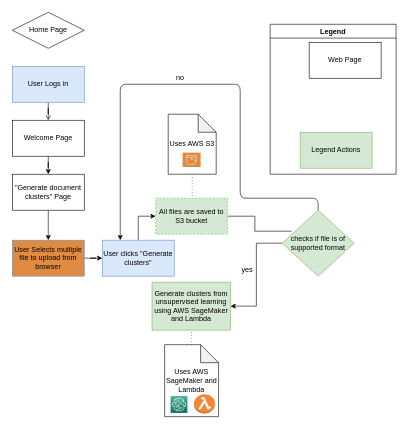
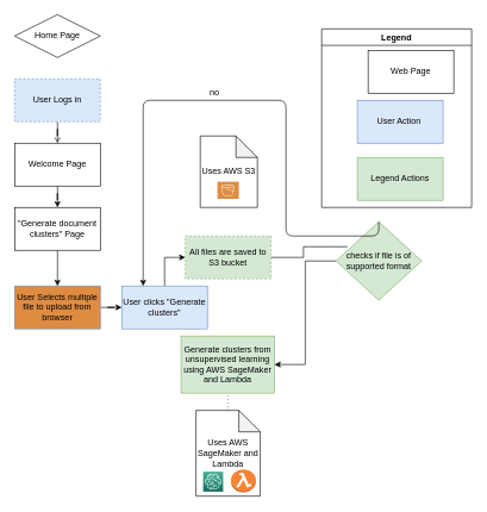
  <mxCell id="0" />
  <mxCell id="1" parent="0" />
  <mxCell id="2" value="Home Page" style="rhombus;whiteSpace=wrap;html=1;" parent="1" vertex="1"><mxGeometry x="20" y="20" width="120" height="60" as="geometry" /></mxCell>
  <mxCell id="3" value="" style="edgeStyle=orthogonalEdgeStyle;rounded=0;orthogonalLoop=1;jettySize=auto;html=1;endArrow=open;" parent="1" source="4" target="6" edge="1"><mxGeometry relative="1" as="geometry" /></mxCell>
- <mxCell id="4" value="User Logs in" style="rounded=0;whiteSpace=wrap;html=1;fillColor=#dae8fc;strokeColor=#6c8ebf;" parent="1" vertex="1"><mxGeometry x="20" y="110" width="120" height="60" as="geometry" /></mxCell>
+ <mxCell id="4" value="User Logs in" style="rounded=0;whiteSpace=wrap;html=1;fillColor=#dae8fc;strokeColor=#6c8ebf;dashed=1;" parent="1" vertex="1"><mxGeometry x="20" y="110" width="120" height="60" as="geometry" /></mxCell>
  <mxCell id="5" value="" style="edgeStyle=orthogonalEdgeStyle;rounded=0;orthogonalLoop=1;jettySize=auto;html=1;endArrow=classic;endFill=1;" parent="1" source="6" target="29" edge="1"><mxGeometry relative="1" as="geometry" /></mxCell>
  <mxCell id="6" value="Welcome Page" style="rounded=0;whiteSpace=wrap;html=1;" parent="1" vertex="1"><mxGeometry x="20" y="200" width="120" height="60" as="geometry" /></mxCell>
  <mxCell id="7" value="" style="edgeStyle=orthogonalEdgeStyle;rounded=0;orthogonalLoop=1;jettySize=auto;html=1;" parent="1" source="8" target="10" edge="1"><mxGeometry relative="1" as="geometry" /></mxCell>
  <mxCell id="8" value="User Selects multiple file to upload from browser" style="rounded=0;whiteSpace=wrap;html=1;fillColor=#df8c42;strokeColor=#6c8ebf;" parent="1" vertex="1"><mxGeometry x="20" y="400" width="120" height="60" as="geometry" /></mxCell>
  <mxCell id="9" style="edgeStyle=orthogonalEdgeStyle;rounded=0;orthogonalLoop=1;jettySize=auto;html=1;entryX=0;entryY=0.5;entryDx=0;entryDy=0;" parent="1" source="10" target="13" edge="1"><mxGeometry relative="1" as="geometry"><Array as="points"><mxPoint x="230" y="360" /></Array></mxGeometry></mxCell>
  <mxCell id="10" value="User clicks &quot;Generate clusters&quot;" style="rounded=0;whiteSpace=wrap;html=1;fillColor=#dae8fc;strokeColor=#6c8ebf;" parent="1" vertex="1"><mxGeometry x="170" y="400" width="120" height="60" as="geometry" /></mxCell>
  <mxCell id="11" value="Generate clusters from unsupervised learning using AWS SageMaker and Lambda" style="rounded=0;whiteSpace=wrap;html=1;fillColor=#d5e8d4;strokeColor=#82b366;" parent="1" vertex="1"><mxGeometry x="253" y="470" width="131" height="80" as="geometry" /></mxCell>
  <mxCell id="12" style="edgeStyle=orthogonalEdgeStyle;rounded=0;orthogonalLoop=1;jettySize=auto;html=1;entryX=0.133;entryY=0.318;entryDx=0;entryDy=0;entryPerimeter=0;endArrow=none;endFill=1;" edge="1" parent="1" source="13" target="25"><mxGeometry relative="1" as="geometry" /></mxCell>
  <mxCell id="13" value="All files are saved to S3 bucket" style="rounded=0;whiteSpace=wrap;html=1;fillColor=#d5e8d4;strokeColor=#82b366;dashed=1;" parent="1" vertex="1"><mxGeometry x="259" y="330" width="120" height="60" as="geometry" /></mxCell>
- <mxCell id="14" value="" style="edgeStyle=orthogonalEdgeStyle;rounded=0;orthogonalLoop=1;jettySize=auto;html=1;dashed=1;dashPattern=1 4;endArrow=none;endFill=0;" parent="1" source="15" target="13" edge="1"><mxGeometry relative="1" as="geometry"><Array as="points"><mxPoint x="319" y="290" /><mxPoint x="319" y="290" /></Array></mxGeometry></mxCell>
  <mxCell id="15" value="Uses AWS S3" style="shape=note;whiteSpace=wrap;html=1;backgroundOutline=1;darkOpacity=0.05;" parent="1" vertex="1"><mxGeometry x="280" y="190" width="80" height="100" as="geometry" /></mxCell>
  <mxCell id="16" value="" style="pointerEvents=1;shadow=0;dashed=0;html=1;strokeColor=none;fillColor=#DF8C42;labelPosition=center;verticalLabelPosition=bottom;verticalAlign=top;align=center;outlineConnect=0;shape=mxgraph.veeam2.aws_s3;" parent="1" vertex="1"><mxGeometry x="304" y="254" width="30" height="24" as="geometry" /></mxCell>
  <mxCell id="17" value="" style="edgeStyle=orthogonalEdgeStyle;rounded=0;orthogonalLoop=1;jettySize=auto;html=1;dashed=1;dashPattern=1 4;endArrow=none;endFill=0;" parent="1" source="18" target="11" edge="1"><mxGeometry relative="1" as="geometry" /></mxCell>
  <mxCell id="18" value="Uses AWS SageMaker and Lambda" style="shape=note;whiteSpace=wrap;html=1;backgroundOutline=1;darkOpacity=0.05;" parent="1" vertex="1"><mxGeometry x="274" y="574.25" width="90" height="120" as="geometry" /></mxCell>
  <mxCell id="19" value="" style="group" parent="1" vertex="1" connectable="0"><mxGeometry x="450" y="40" width="210" height="250" as="geometry" /></mxCell>
  <mxCell id="20" value="Legend Actions" style="rounded=0;whiteSpace=wrap;html=1;fillColor=#d5e8d4;strokeColor=#82b366;" parent="19" vertex="1"><mxGeometry x="50" y="180" width="120" height="60" as="geometry" /></mxCell>
+ <mxCell id="21" value="User Action&amp;nbsp;" style="rounded=0;whiteSpace=wrap;html=1;fillColor=#dae8fc;strokeColor=#6c8ebf;" parent="19" vertex="1"><mxGeometry x="50" y="100" width="120" height="60" as="geometry" /></mxCell>
  <mxCell id="22" value="Web Page" style="rounded=0;whiteSpace=wrap;html=1;" parent="19" vertex="1"><mxGeometry x="65" y="30" width="120" height="60" as="geometry" /></mxCell>
  <mxCell id="23" value="Legend" style="swimlane;" parent="19" vertex="1"><mxGeometry width="210" height="250" as="geometry"><mxRectangle width="80" height="23" as="alternateBounds" /></mxGeometry></mxCell>
  <mxCell id="24" style="edgeStyle=orthogonalEdgeStyle;rounded=0;orthogonalLoop=1;jettySize=auto;html=1;entryX=1;entryY=0.5;entryDx=0;entryDy=0;endArrow=classic;endFill=1;" edge="1" parent="1" source="25" target="11"><mxGeometry relative="1" as="geometry" /></mxCell>
- <mxCell id="25" value="checks if file is of supported format" style="rhombus;whiteSpace=wrap;html=1;fillColor=#d5e8d4;strokeColor=#82b366;" parent="1" vertex="1"><mxGeometry x="470" y="350" width="120" height="110" as="geometry" /></mxCell>
+ <mxCell id="25" value="checks if file is of supported format" style="rhombus;whiteSpace=wrap;html=1;fillColor=#d5e8d4;strokeColor=#82b366;" parent="1" vertex="1"><mxGeometry x="470" y="310" width="120" height="110" as="geometry" /></mxCell>
  <mxCell id="26" value="" style="endArrow=classic;html=1;entryX=0.25;entryY=0;entryDx=0;entryDy=0;exitX=0.5;exitY=0;exitDx=0;exitDy=0;" parent="1" source="25" target="10" edge="1"><mxGeometry width="50" height="50" relative="1" as="geometry"><mxPoint x="530" y="330" as="sourcePoint" /><mxPoint x="470" y="300" as="targetPoint" /><Array as="points"><mxPoint x="530" y="330" /><mxPoint x="400" y="330" /><mxPoint x="400" y="140" /><mxPoint x="200" y="140" /></Array></mxGeometry></mxCell>
  <mxCell id="27" value="no" style="text;html=1;strokeColor=none;fillColor=none;align=center;verticalAlign=middle;whiteSpace=wrap;rounded=0;" parent="1" vertex="1"><mxGeometry x="280" y="120" width="40" height="20" as="geometry" /></mxCell>
  <mxCell id="28" value="" style="edgeStyle=orthogonalEdgeStyle;rounded=0;orthogonalLoop=1;jettySize=auto;html=1;endArrow=classic;endFill=1;" parent="1" source="29" target="8" edge="1"><mxGeometry relative="1" as="geometry" /></mxCell>
  <mxCell id="29" value="&quot;Generate document clusters&quot; Page" style="rounded=0;whiteSpace=wrap;html=1;" parent="1" vertex="1"><mxGeometry x="20" y="290" width="120" height="60" as="geometry" /></mxCell>
  <mxCell id="30" value="" style="outlineConnect=0;fontColor=#232F3E;gradientColor=#4AB29A;gradientDirection=north;fillColor=#116D5B;strokeColor=#ffffff;dashed=0;verticalLabelPosition=bottom;verticalAlign=top;align=center;html=1;fontSize=12;fontStyle=0;aspect=fixed;shape=mxgraph.aws4.resourceIcon;resIcon=mxgraph.aws4.sagemaker;" parent="1" vertex="1"><mxGeometry x="284" y="660" width="28" height="28" as="geometry" /></mxCell>
  <mxCell id="31" value="" style="outlineConnect=0;dashed=0;verticalLabelPosition=bottom;verticalAlign=top;align=center;html=1;shape=mxgraph.aws3.lambda_function;fillColor=#F58534;gradientColor=none;" parent="1" vertex="1"><mxGeometry x="323" y="657" width="35" height="32" as="geometry" /></mxCell>
- <mxCell id="32" value="yes" style="text;html=1;strokeColor=none;fillColor=none;align=center;verticalAlign=middle;whiteSpace=wrap;rounded=0;" vertex="1" parent="1"><mxGeometry x="392" y="440" width="40" height="20" as="geometry" /></mxCell>
